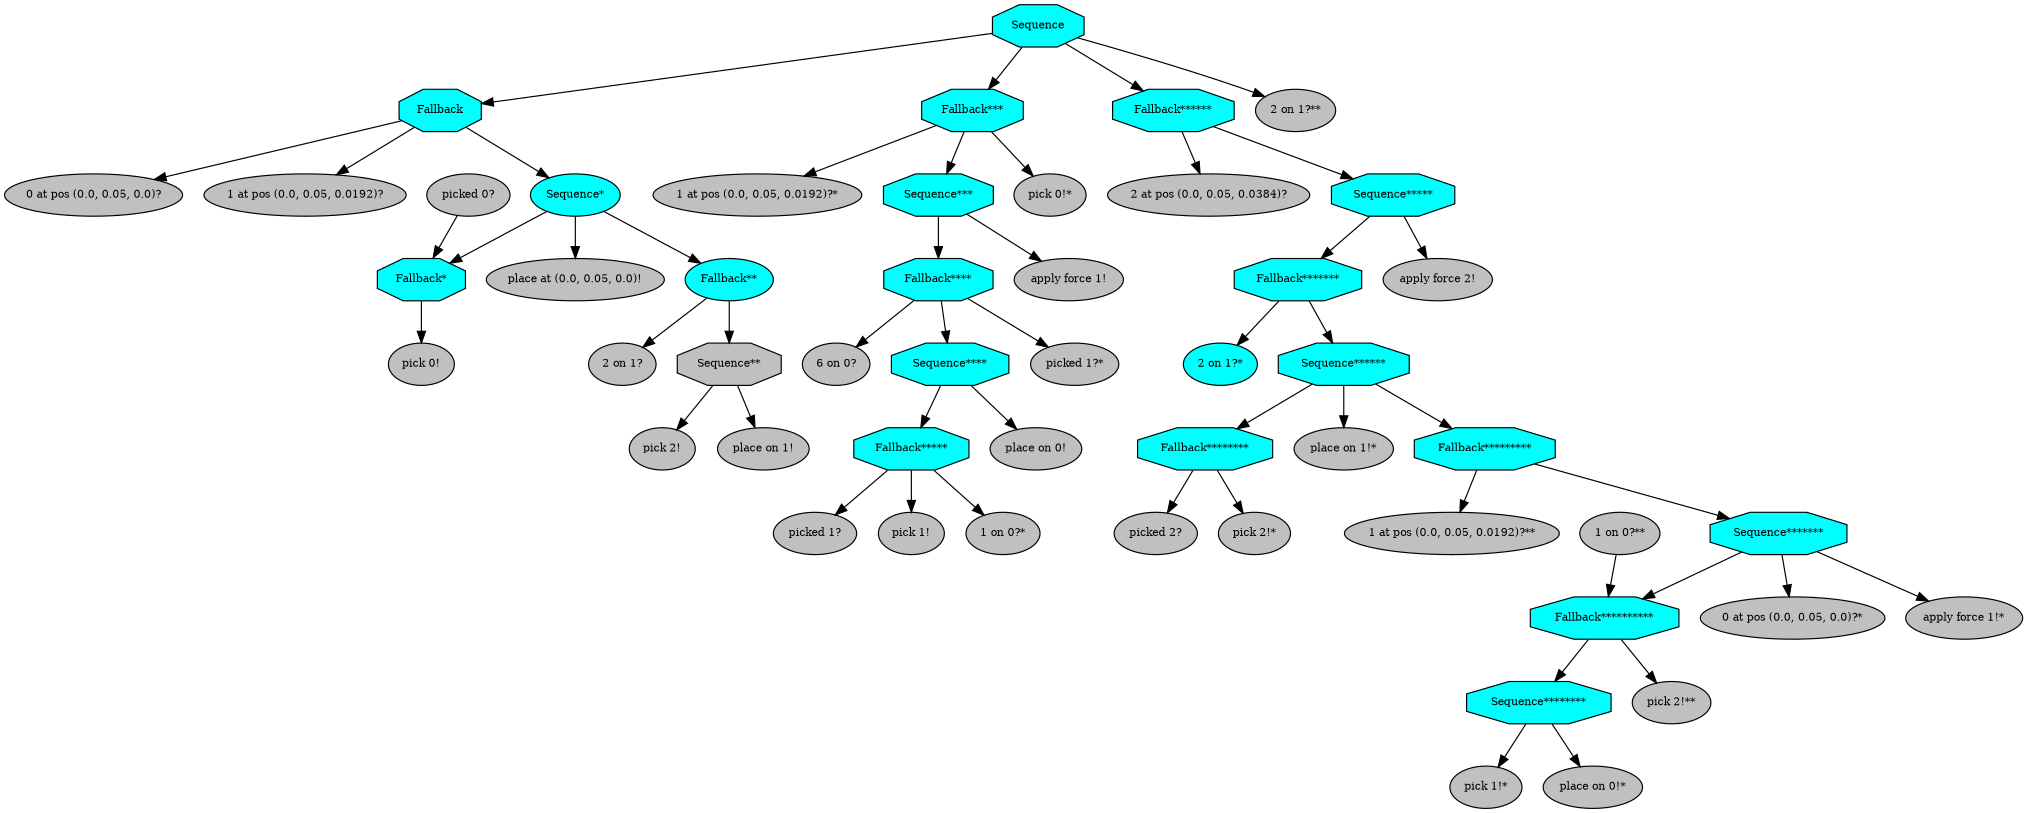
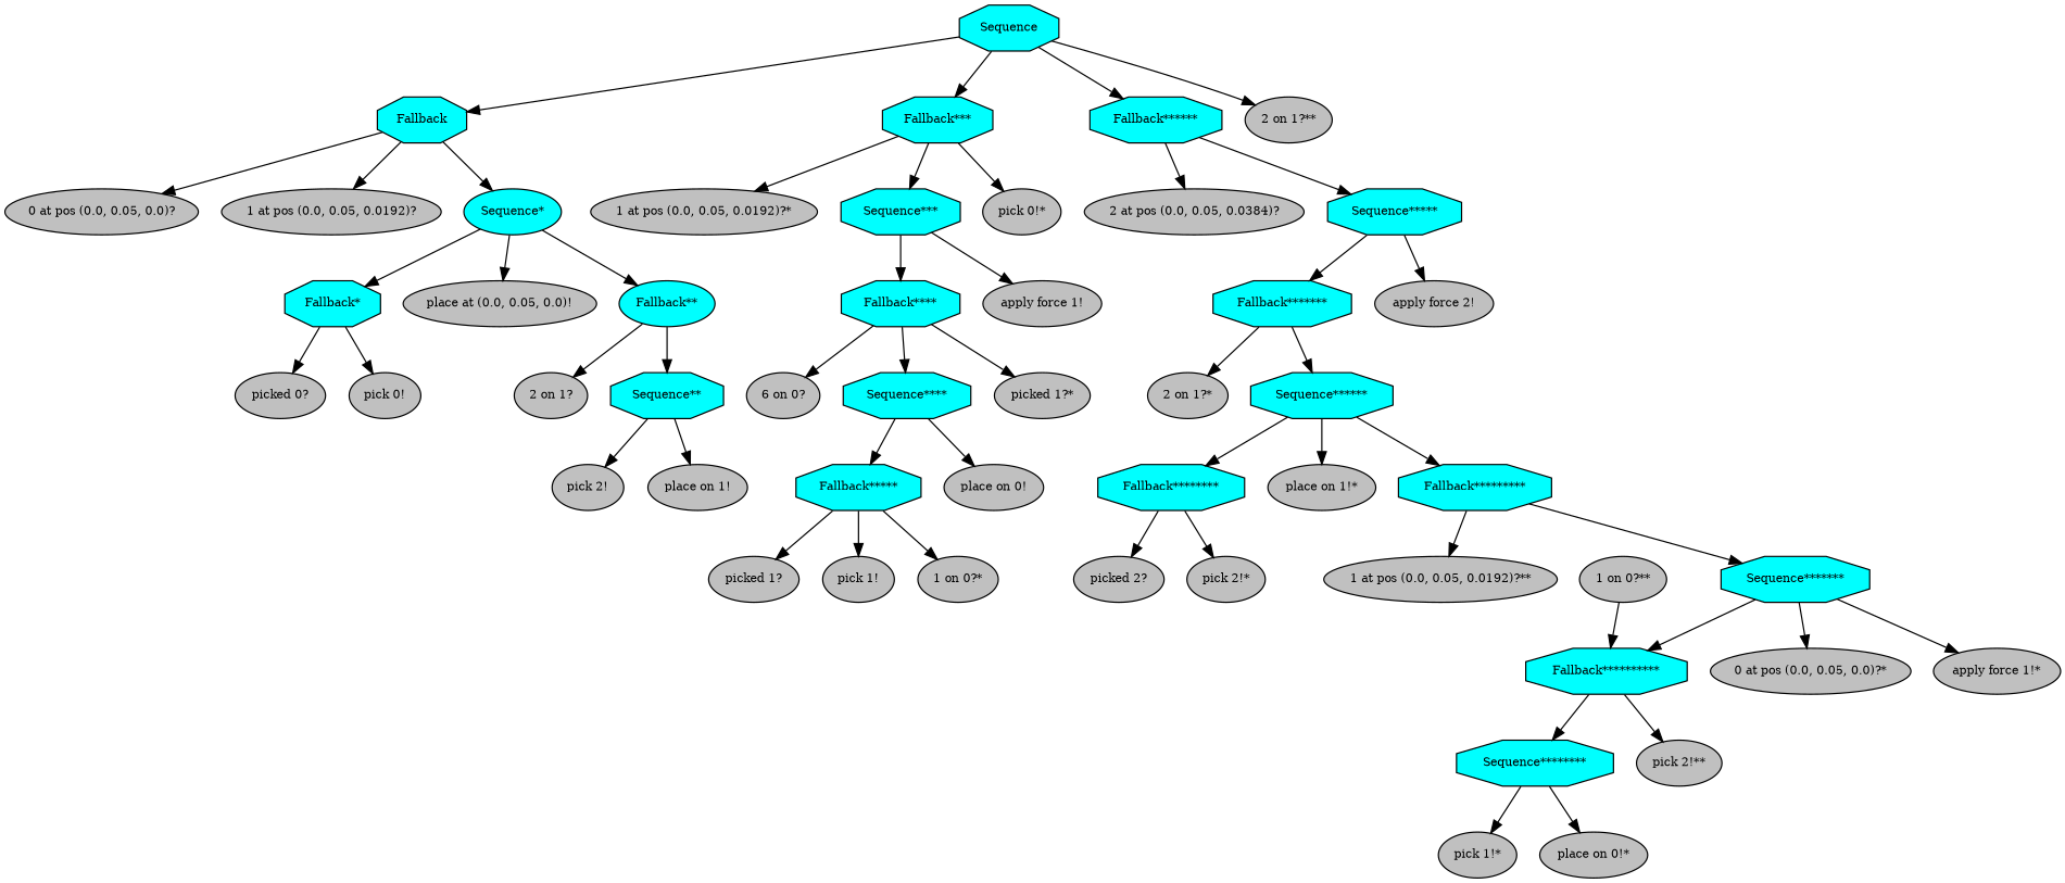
  digraph {
    fontname="DejaVu Serif"
    ordering=out
    node [fillcolor=gray fontcolor=black fontname="DejaVu Serif" fontsize=9 shape=ellipse style=filled]
    edge [fontname="DejaVu Serif"]
    n1 [fillcolor=cyan label=Sequence shape=octagon]
    n2 [fillcolor=cyan label=Fallback shape=octagon]
    n3 [fillcolor=cyan label="Fallback***" shape=octagon]
    n4 [fillcolor=cyan label="Fallback******" shape=octagon]
    n5 [label="2 on 1?**"]
    n6 [label="0 at pos (0.0, 0.05, 0.0)?"]
    n7 [label="1 at pos (0.0, 0.05, 0.0192)?"]
    n8 [fillcolor=cyan label="Sequence*"]
    n9 [label="1 at pos (0.0, 0.05, 0.0192)?*"]
    n10 [fillcolor=cyan label="Sequence***" shape=octagon]
    n11 [label="pick 0!*"]
    n12 [label="2 at pos (0.0, 0.05, 0.0384)?"]
    n13 [fillcolor=cyan label="Sequence*****" shape=octagon]
    n14 [fillcolor=cyan label="Fallback*" shape=octagon]
    n15 [label="place at (0.0, 0.05, 0.0)!"]
    n16 [fillcolor=cyan label="Fallback**"]
    n17 [label="picked 0?"]
    n18 [label="pick 0!"]
    n19 [label="2 on 1?"]
-   n20 [label="Sequence**" shape=octagon]
+   n20 [fillcolor=cyan label="Sequence**" shape=octagon]
    n21 [label="pick 2!"]
    n22 [label="place on 1!"]
    n23 [fillcolor=cyan label="Fallback****" shape=octagon]
    n24 [label="apply force 1!"]
    n25 [label="6 on 0?"]
    n26 [fillcolor=cyan label="Sequence****" shape=octagon]
    n27 [label="picked 1?*"]
    n28 [fillcolor=cyan label="Fallback*****" shape=octagon]
    n29 [label="place on 0!"]
    n30 [label="picked 1?"]
    n31 [label="pick 1!"]
    n32 [label="1 on 0?*"]
    n33 [fillcolor=cyan label="Fallback*******" shape=octagon]
    n34 [label="apply force 2!"]
-   n35 [fillcolor=cyan label="2 on 1?*"]
+   n35 [label="2 on 1?*"]
    n36 [fillcolor=cyan label="Sequence******" shape=octagon]
    n37 [fillcolor=cyan label="Fallback********" shape=octagon]
    n38 [label="place on 1!*"]
    n39 [fillcolor=cyan label="Fallback*********" shape=octagon]
    n40 [label="picked 2?"]
    n41 [label="pick 2!*"]
    n42 [label="1 at pos (0.0, 0.05, 0.0192)?**"]
    n43 [fillcolor=cyan label="Sequence*******" shape=octagon]
    n44 [fillcolor=cyan label="Fallback**********" shape=octagon]
    n45 [label="0 at pos (0.0, 0.05, 0.0)?*"]
    n46 [label="apply force 1!*"]
    n47 [fillcolor=cyan label="Sequence********" shape=octagon]
    n48 [label="pick 2!**"]
    n49 [label="1 on 0?**"]
    n50 [label="pick 1!*"]
    n51 [label="place on 0!*"]
    n1 -> n2
    n1 -> n3
    n1 -> n4
    n1 -> n5
    n2 -> n6
    n2 -> n7
    n2 -> n8
    n3 -> n9
    n3 -> n10
    n3 -> n11
    n4 -> n12
    n4 -> n13
    n8 -> n14
    n8 -> n15
    n8 -> n16
    n10 -> n23
    n10 -> n24
    n13 -> n33
    n13 -> n34
-   n17 -> n14
+   n14 -> n17
    n14 -> n18
    n16 -> n19
    n16 -> n20
    n20 -> n21
    n20 -> n22
    n23 -> n25
    n23 -> n26
    n23 -> n27
    n26 -> n28
    n26 -> n29
    n28 -> n30
    n28 -> n31
    n28 -> n32
    n33 -> n35
    n33 -> n36
    n36 -> n37
    n36 -> n38
    n36 -> n39
    n37 -> n40
    n37 -> n41
    n39 -> n42
    n39 -> n43
    n43 -> n44
    n43 -> n45
    n43 -> n46
    n44 -> n47
    n44 -> n48
    n47 -> n50
    n47 -> n51
    n49 -> n44
  }
